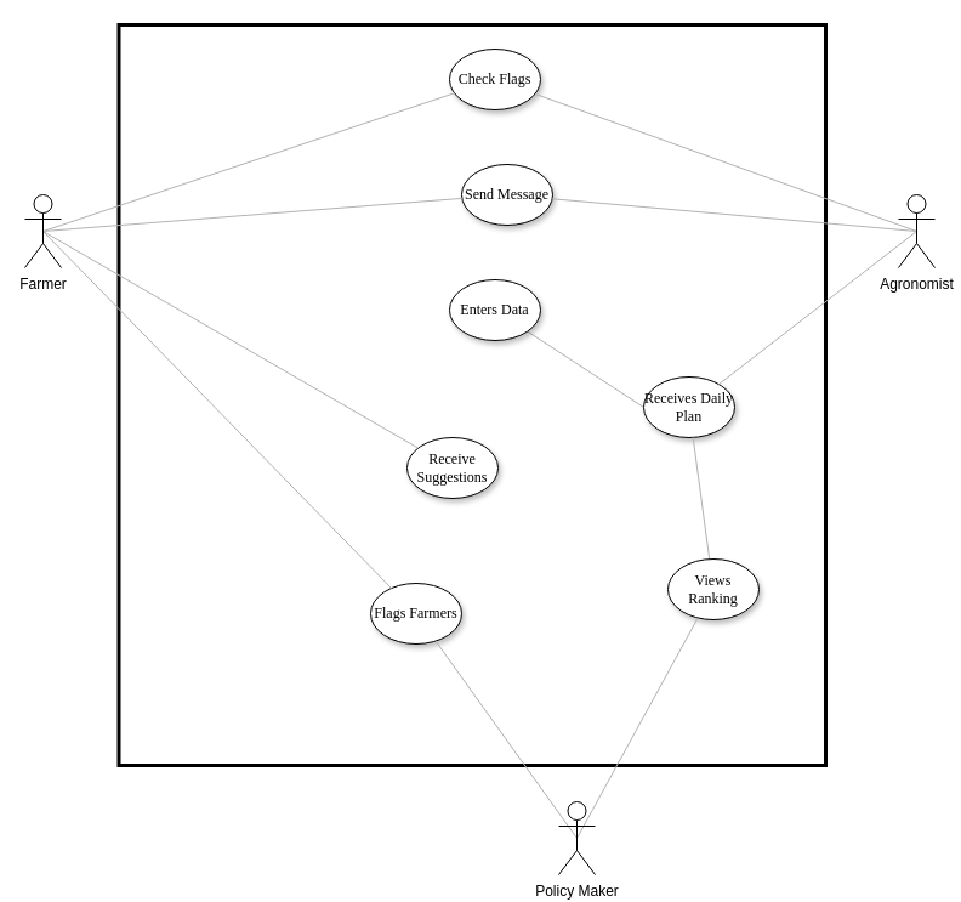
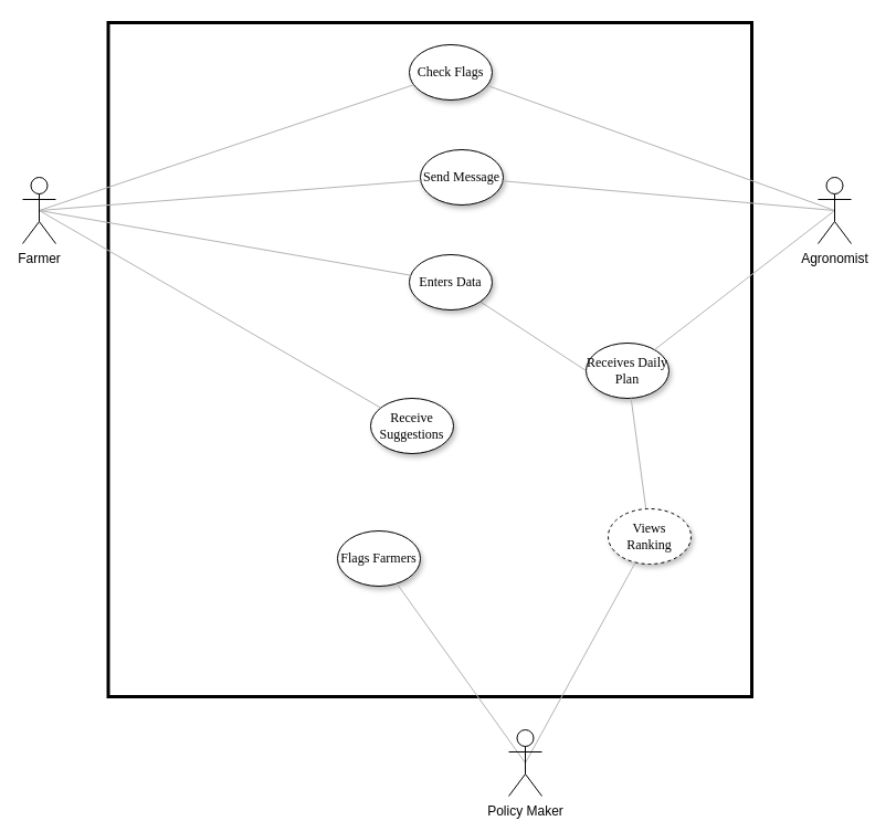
  <mxCell id="0" />
  <mxCell id="1" parent="0" />
  <mxCell id="2" value="" style="html=1;fillColor=none;strokeWidth=3;" vertex="1" parent="1"><mxGeometry x="97.5" y="20" width="582.5" height="610" as="geometry" /></mxCell>
  <mxCell id="3" value="Check Flags" style="ellipse;whiteSpace=wrap;html=1;rounded=0;shadow=1;comic=0;labelBackgroundColor=none;strokeWidth=1;fontFamily=Verdana;fontSize=12;align=center;" parent="1" vertex="1"><mxGeometry x="370" y="40" width="75" height="50" as="geometry" /></mxCell>
  <mxCell id="4" style="edgeStyle=none;rounded=1;orthogonalLoop=1;jettySize=auto;html=1;exitX=0;exitY=0.5;exitDx=0;exitDy=0;endArrow=none;endFill=0;strokeColor=#B3B3B3;" edge="1" parent="1" source="5" target="10"><mxGeometry relative="1" as="geometry" /></mxCell>
  <mxCell id="5" value="Receives Daily Plan" style="ellipse;whiteSpace=wrap;html=1;rounded=0;shadow=1;comic=0;labelBackgroundColor=none;strokeWidth=1;fontFamily=Verdana;fontSize=12;align=center;" parent="1" vertex="1"><mxGeometry x="530" y="310" width="75" height="50" as="geometry" /></mxCell>
  <mxCell id="6" value="" style="edgeStyle=none;rounded=1;html=1;labelBackgroundColor=none;startArrow=none;startFill=0;startSize=5;endArrow=none;endFill=0;endSize=5;jettySize=auto;orthogonalLoop=1;strokeColor=#B3B3B3;strokeWidth=1;fontFamily=Verdana;fontSize=12" parent="1" source="5" target="7" edge="1"><mxGeometry relative="1" as="geometry"><mxPoint x="637.5" y="380" as="sourcePoint" /></mxGeometry></mxCell>
- <mxCell id="7" value="Views Ranking" style="ellipse;whiteSpace=wrap;html=1;rounded=0;shadow=1;comic=0;labelBackgroundColor=none;strokeWidth=1;fontFamily=Verdana;fontSize=12;align=center;" parent="1" vertex="1"><mxGeometry x="550" y="460" width="75" height="50" as="geometry" /></mxCell>
+ <mxCell id="7" value="Views Ranking" style="ellipse;whiteSpace=wrap;html=1;rounded=0;shadow=1;comic=0;labelBackgroundColor=none;strokeWidth=1;fontFamily=Verdana;fontSize=12;align=center;dashed=1;" parent="1" vertex="1"><mxGeometry x="550" y="460" width="75" height="50" as="geometry" /></mxCell>
  <mxCell id="8" value="Send Message" style="ellipse;whiteSpace=wrap;html=1;rounded=0;shadow=1;comic=0;labelBackgroundColor=none;strokeWidth=1;fontFamily=Verdana;fontSize=12;align=center;" parent="1" vertex="1"><mxGeometry x="380" y="135" width="75" height="50" as="geometry" /></mxCell>
  <mxCell id="9" value="Flags Farmers" style="ellipse;whiteSpace=wrap;html=1;rounded=0;shadow=1;comic=0;labelBackgroundColor=none;strokeWidth=1;fontFamily=Verdana;fontSize=12;align=center;" parent="1" vertex="1"><mxGeometry x="305" y="480" width="75" height="50" as="geometry" /></mxCell>
  <mxCell id="10" value="Enters Data" style="ellipse;whiteSpace=wrap;html=1;rounded=0;shadow=1;comic=0;labelBackgroundColor=none;strokeWidth=1;fontFamily=Verdana;fontSize=12;align=center;" parent="1" vertex="1"><mxGeometry x="370" y="230" width="75" height="50" as="geometry" /></mxCell>
  <mxCell id="11" value="Receive Suggestions" style="ellipse;whiteSpace=wrap;html=1;rounded=0;shadow=1;comic=0;labelBackgroundColor=none;strokeWidth=1;fontFamily=Verdana;fontSize=12;align=center;" parent="1" vertex="1"><mxGeometry x="335" y="360" width="75" height="50" as="geometry" /></mxCell>
  <mxCell id="12" style="edgeStyle=none;rounded=1;orthogonalLoop=1;jettySize=auto;html=1;exitX=0.5;exitY=0.5;exitDx=0;exitDy=0;exitPerimeter=0;endArrow=none;endFill=0;strokeColor=#B3B3B3;" edge="1" parent="1" source="15" target="3"><mxGeometry relative="1" as="geometry" /></mxCell>
  <mxCell id="13" style="edgeStyle=none;rounded=1;orthogonalLoop=1;jettySize=auto;html=1;exitX=0.5;exitY=0.5;exitDx=0;exitDy=0;exitPerimeter=0;endArrow=none;endFill=0;strokeColor=#B3B3B3;" edge="1" parent="1" source="15" target="8"><mxGeometry relative="1" as="geometry" /></mxCell>
  <mxCell id="14" style="edgeStyle=none;rounded=1;orthogonalLoop=1;jettySize=auto;html=1;exitX=0.5;exitY=0.5;exitDx=0;exitDy=0;exitPerimeter=0;endArrow=none;endFill=0;strokeColor=#B3B3B3;" edge="1" parent="1" source="15" target="5"><mxGeometry relative="1" as="geometry" /></mxCell>
  <mxCell id="15" value="Agronomist" style="shape=umlActor;verticalLabelPosition=bottom;verticalAlign=top;html=1;" vertex="1" parent="1"><mxGeometry x="740" y="160" width="30" height="60" as="geometry" /></mxCell>
  <mxCell id="16" style="rounded=1;orthogonalLoop=1;jettySize=auto;html=1;exitX=0.5;exitY=0.5;exitDx=0;exitDy=0;exitPerimeter=0;endArrow=none;endFill=0;strokeColor=#B3B3B3;" edge="1" parent="1" source="20" target="3"><mxGeometry relative="1" as="geometry" /></mxCell>
  <mxCell id="17" style="edgeStyle=none;rounded=1;orthogonalLoop=1;jettySize=auto;html=1;exitX=0.5;exitY=0.5;exitDx=0;exitDy=0;exitPerimeter=0;endArrow=none;endFill=0;strokeColor=#B3B3B3;" edge="1" parent="1" source="20" target="8"><mxGeometry relative="1" as="geometry" /></mxCell>
- <mxCell id="18" style="edgeStyle=none;rounded=1;orthogonalLoop=1;jettySize=auto;html=1;exitX=0.5;exitY=0.5;exitDx=0;exitDy=0;exitPerimeter=0;endArrow=none;endFill=0;strokeColor=#B3B3B3;" edge="1" parent="1" source="20" target="9"><mxGeometry relative="1" as="geometry" /></mxCell>
+ <mxCell id="18" style="edgeStyle=none;rounded=1;orthogonalLoop=1;jettySize=auto;html=1;exitX=0.5;exitY=0.5;exitDx=0;exitDy=0;exitPerimeter=0;endArrow=none;endFill=0;strokeColor=#B3B3B3;" edge="1" parent="1" source="20" target="10"><mxGeometry relative="1" as="geometry" /></mxCell>
  <mxCell id="19" style="edgeStyle=none;rounded=1;orthogonalLoop=1;jettySize=auto;html=1;exitX=0.5;exitY=0.5;exitDx=0;exitDy=0;exitPerimeter=0;endArrow=none;endFill=0;strokeColor=#B3B3B3;" edge="1" parent="1" source="20" target="11"><mxGeometry relative="1" as="geometry" /></mxCell>
  <mxCell id="20" value="Farmer" style="shape=umlActor;verticalLabelPosition=bottom;verticalAlign=top;html=1;" vertex="1" parent="1"><mxGeometry x="20" y="160" width="30" height="60" as="geometry" /></mxCell>
  <mxCell id="21" style="edgeStyle=none;rounded=1;orthogonalLoop=1;jettySize=auto;html=1;exitX=0.5;exitY=0.5;exitDx=0;exitDy=0;exitPerimeter=0;endArrow=none;endFill=0;strokeColor=#B3B3B3;" edge="1" parent="1" source="23" target="9"><mxGeometry relative="1" as="geometry" /></mxCell>
  <mxCell id="22" style="edgeStyle=none;rounded=1;orthogonalLoop=1;jettySize=auto;html=1;exitX=0.5;exitY=0.5;exitDx=0;exitDy=0;exitPerimeter=0;endArrow=none;endFill=0;strokeColor=#B3B3B3;" edge="1" parent="1" source="23" target="7"><mxGeometry relative="1" as="geometry" /></mxCell>
  <mxCell id="23" value="Policy Maker" style="shape=umlActor;verticalLabelPosition=bottom;verticalAlign=top;html=1;" vertex="1" parent="1"><mxGeometry x="460" y="660" width="30" height="60" as="geometry" /></mxCell>
  <mxCell id="24" style="edgeStyle=none;rounded=1;orthogonalLoop=1;jettySize=auto;html=1;exitX=0;exitY=0.5;exitDx=0;exitDy=0;endArrow=none;endFill=0;strokeColor=#B3B3B3;" edge="1" parent="1" source="5" target="5"><mxGeometry relative="1" as="geometry" /></mxCell>
